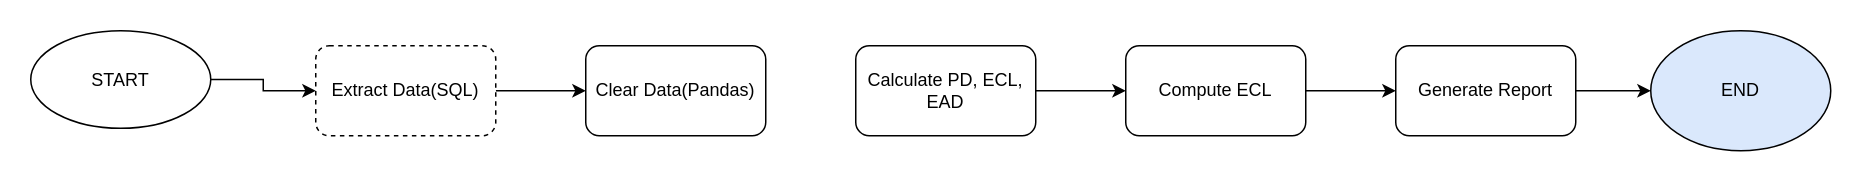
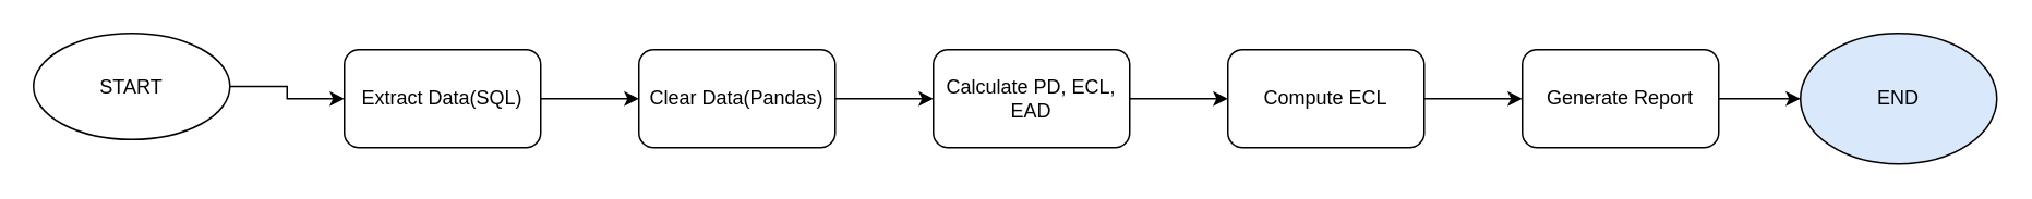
  <mxCell id="0" />
  <mxCell id="1" parent="0" />
  <mxCell id="2" value="" style="edgeStyle=orthogonalEdgeStyle;rounded=0;orthogonalLoop=1;jettySize=auto;html=1;" edge="1" parent="1" source="3" target="7"><mxGeometry relative="1" as="geometry" /></mxCell>
  <mxCell id="3" value="Calculate PD, ECL, EAD" style="rounded=1;whiteSpace=wrap;html=1;" vertex="1" parent="1"><mxGeometry x="570" y="30" width="120" height="60" as="geometry" /></mxCell>
  <mxCell id="4" value="" style="edgeStyle=orthogonalEdgeStyle;rounded=0;orthogonalLoop=1;jettySize=auto;html=1;" edge="1" parent="1" source="5" target="14"><mxGeometry relative="1" as="geometry" /></mxCell>
  <mxCell id="5" value="Generate Report" style="rounded=1;whiteSpace=wrap;html=1;" vertex="1" parent="1"><mxGeometry x="930" y="30" width="120" height="60" as="geometry" /></mxCell>
  <mxCell id="6" value="" style="edgeStyle=orthogonalEdgeStyle;rounded=0;orthogonalLoop=1;jettySize=auto;html=1;" edge="1" parent="1" source="7" target="5"><mxGeometry relative="1" as="geometry" /></mxCell>
  <mxCell id="7" value="Compute ECL" style="rounded=1;whiteSpace=wrap;html=1;" vertex="1" parent="1"><mxGeometry x="750" y="30" width="120" height="60" as="geometry" /></mxCell>
+ <mxCell id="8" value="" style="edgeStyle=orthogonalEdgeStyle;rounded=0;orthogonalLoop=1;jettySize=auto;html=1;" edge="1" parent="1" source="9" target="3"><mxGeometry relative="1" as="geometry" /></mxCell>
  <mxCell id="9" value="Clear Data(Pandas)" style="rounded=1;whiteSpace=wrap;html=1;" vertex="1" parent="1"><mxGeometry x="390" y="30" width="120" height="60" as="geometry" /></mxCell>
  <mxCell id="10" value="" style="edgeStyle=orthogonalEdgeStyle;rounded=0;orthogonalLoop=1;jettySize=auto;html=1;" edge="1" parent="1" source="11" target="9"><mxGeometry relative="1" as="geometry" /></mxCell>
- <mxCell id="11" value="Extract Data(SQL)" style="rounded=1;whiteSpace=wrap;html=1;dashed=1;" vertex="1" parent="1"><mxGeometry x="210" y="30" width="120" height="60" as="geometry" /></mxCell>
+ <mxCell id="11" value="Extract Data(SQL)" style="rounded=1;whiteSpace=wrap;html=1;" vertex="1" parent="1"><mxGeometry x="210" y="30" width="120" height="60" as="geometry" /></mxCell>
  <mxCell id="12" value="" style="edgeStyle=orthogonalEdgeStyle;rounded=0;orthogonalLoop=1;jettySize=auto;html=1;" edge="1" parent="1" source="13" target="11"><mxGeometry relative="1" as="geometry" /></mxCell>
  <mxCell id="13" value="START" style="ellipse;whiteSpace=wrap;html=1;" vertex="1" parent="1"><mxGeometry x="20" y="20" width="120" height="65" as="geometry" /></mxCell>
  <mxCell id="14" value="END" style="ellipse;whiteSpace=wrap;html=1;fillColor=#dae8fc;" vertex="1" parent="1"><mxGeometry x="1100" y="20" width="120" height="80" as="geometry" /></mxCell>
